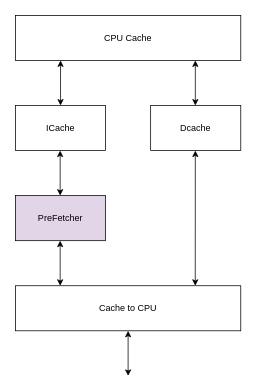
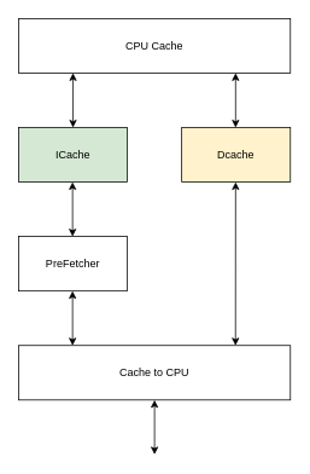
  <mxCell id="0" />
  <mxCell id="1" parent="0" />
  <mxCell id="2" value="CPU Cache" style="rounded=0;whiteSpace=wrap;html=1;" vertex="1" parent="1"><mxGeometry x="20" y="20" width="300" height="60" as="geometry" /></mxCell>
- <mxCell id="3" value="ICache" style="rounded=0;whiteSpace=wrap;html=1;" vertex="1" parent="1"><mxGeometry x="20" y="140" width="120" height="60" as="geometry" /></mxCell>
- <mxCell id="4" value="Dcache" style="rounded=0;whiteSpace=wrap;html=1;" vertex="1" parent="1"><mxGeometry x="200" y="140" width="120" height="60" as="geometry" /></mxCell>
- <mxCell id="5" value="PreFetcher" style="rounded=0;whiteSpace=wrap;html=1;fillColor=#e1d5e7;" vertex="1" parent="1"><mxGeometry x="20" y="260" width="120" height="60" as="geometry" /></mxCell>
+ <mxCell id="3" value="ICache" style="rounded=0;whiteSpace=wrap;html=1;fillColor=#d5e8d4;" vertex="1" parent="1"><mxGeometry x="20" y="140" width="120" height="60" as="geometry" /></mxCell>
+ <mxCell id="4" value="Dcache" style="rounded=0;whiteSpace=wrap;html=1;fillColor=#fff2cc;" vertex="1" parent="1"><mxGeometry x="200" y="140" width="120" height="60" as="geometry" /></mxCell>
+ <mxCell id="5" value="PreFetcher" style="rounded=0;whiteSpace=wrap;html=1;" vertex="1" parent="1"><mxGeometry x="20" y="260" width="120" height="60" as="geometry" /></mxCell>
  <mxCell id="6" value="Cache to CPU" style="rounded=0;whiteSpace=wrap;html=1;" vertex="1" parent="1"><mxGeometry x="20" y="380" width="300" height="60" as="geometry" /></mxCell>
  <mxCell id="7" value="" style="endArrow=classic;startArrow=classic;html=1;exitX=0.5;exitY=0;exitDx=0;exitDy=0;" edge="1" parent="1" source="3"><mxGeometry width="50" height="50" relative="1" as="geometry"><mxPoint x="120" y="230" as="sourcePoint" /><mxPoint x="80" y="80" as="targetPoint" /></mxGeometry></mxCell>
  <mxCell id="8" value="" style="endArrow=classic;startArrow=classic;html=1;exitX=0.5;exitY=0;exitDx=0;exitDy=0;" edge="1" parent="1"><mxGeometry width="50" height="50" relative="1" as="geometry"><mxPoint x="259.5" y="140" as="sourcePoint" /><mxPoint x="259.5" y="80" as="targetPoint" /></mxGeometry></mxCell>
  <mxCell id="9" value="" style="endArrow=classic;startArrow=classic;html=1;exitX=0.5;exitY=0;exitDx=0;exitDy=0;" edge="1" parent="1"><mxGeometry width="50" height="50" relative="1" as="geometry"><mxPoint x="79.5" y="260" as="sourcePoint" /><mxPoint x="79.5" y="200" as="targetPoint" /></mxGeometry></mxCell>
  <mxCell id="10" value="" style="endArrow=classic;startArrow=classic;html=1;exitX=0.5;exitY=0;exitDx=0;exitDy=0;" edge="1" parent="1"><mxGeometry width="50" height="50" relative="1" as="geometry"><mxPoint x="79.5" y="380" as="sourcePoint" /><mxPoint x="79.5" y="320" as="targetPoint" /></mxGeometry></mxCell>
  <mxCell id="11" value="" style="endArrow=classic;startArrow=classic;html=1;exitX=0.798;exitY=0;exitDx=0;exitDy=0;exitPerimeter=0;" edge="1" parent="1" source="6"><mxGeometry width="50" height="50" relative="1" as="geometry"><mxPoint x="259.5" y="260" as="sourcePoint" /><mxPoint x="259.5" y="200" as="targetPoint" /></mxGeometry></mxCell>
  <mxCell id="12" value="" style="endArrow=classic;startArrow=classic;html=1;entryX=0.5;entryY=1;entryDx=0;entryDy=0;" edge="1" parent="1" target="6"><mxGeometry width="50" height="50" relative="1" as="geometry"><mxPoint x="170" y="500" as="sourcePoint" /><mxPoint x="170" y="280" as="targetPoint" /></mxGeometry></mxCell>
